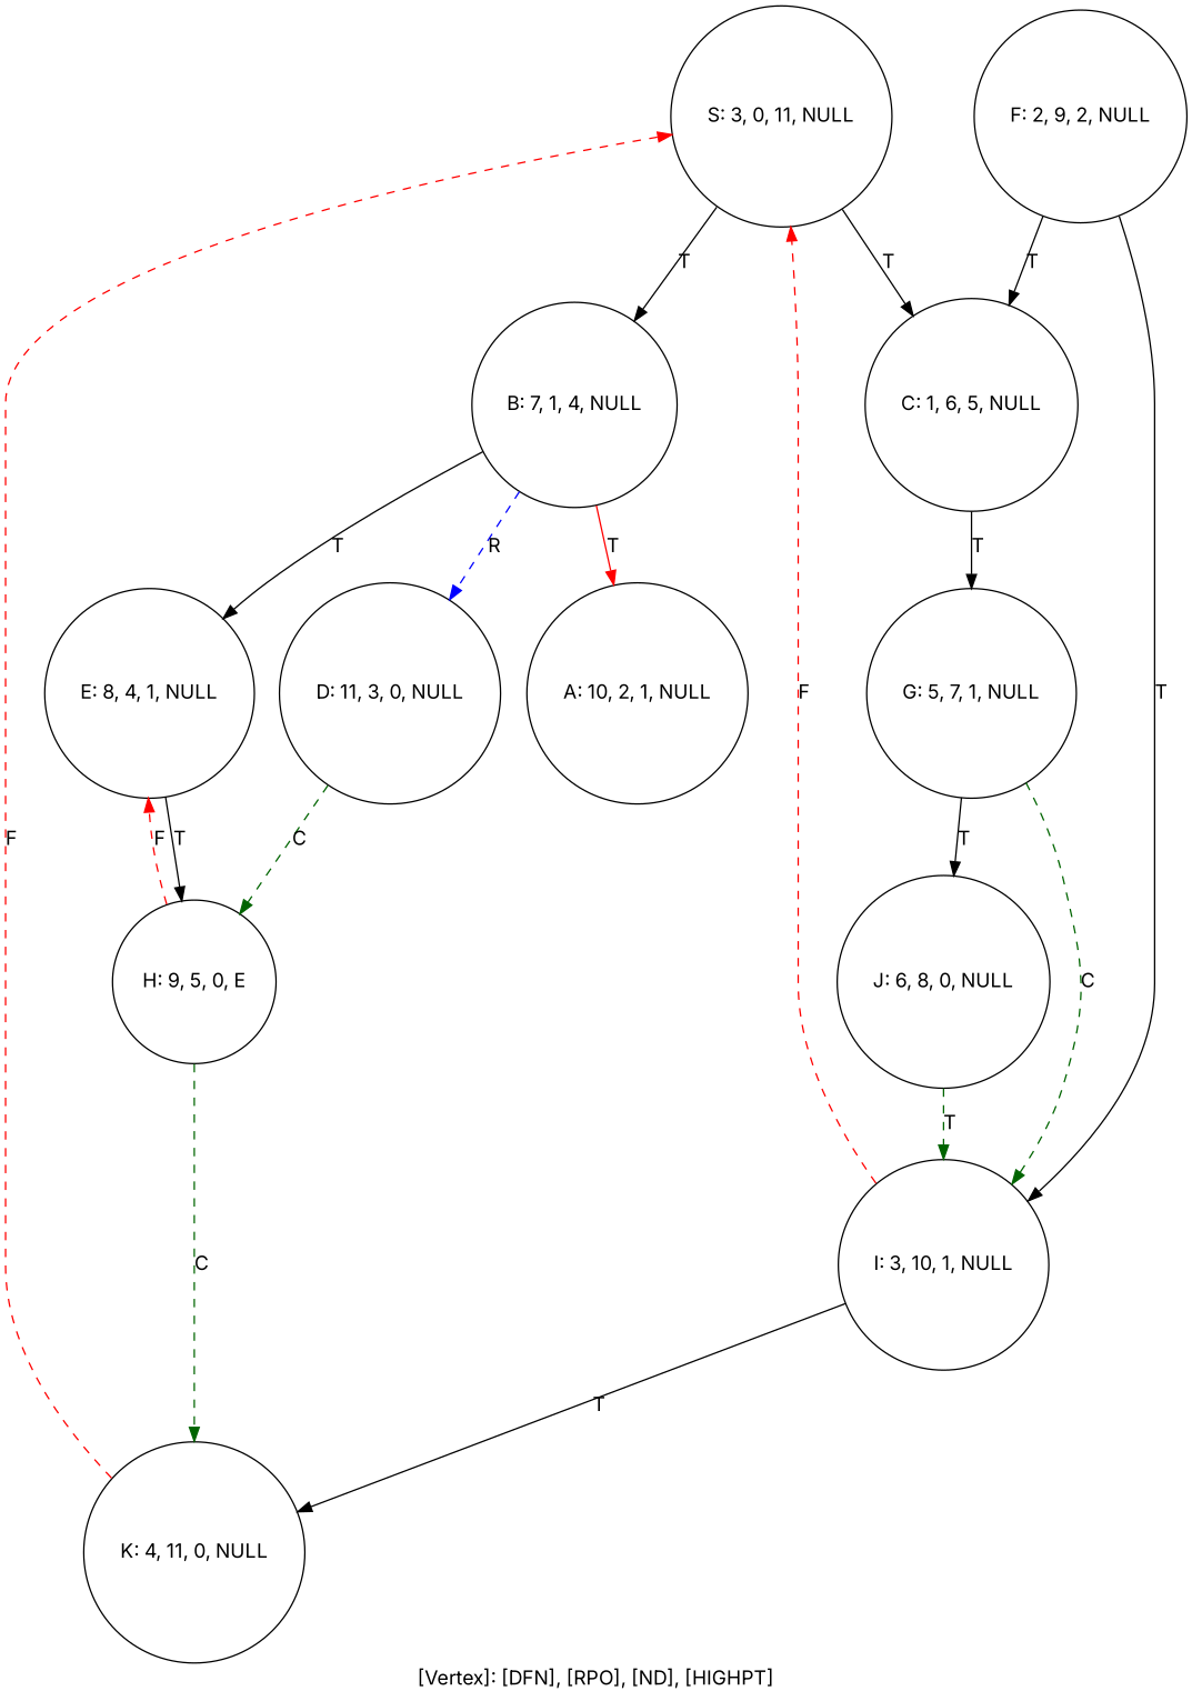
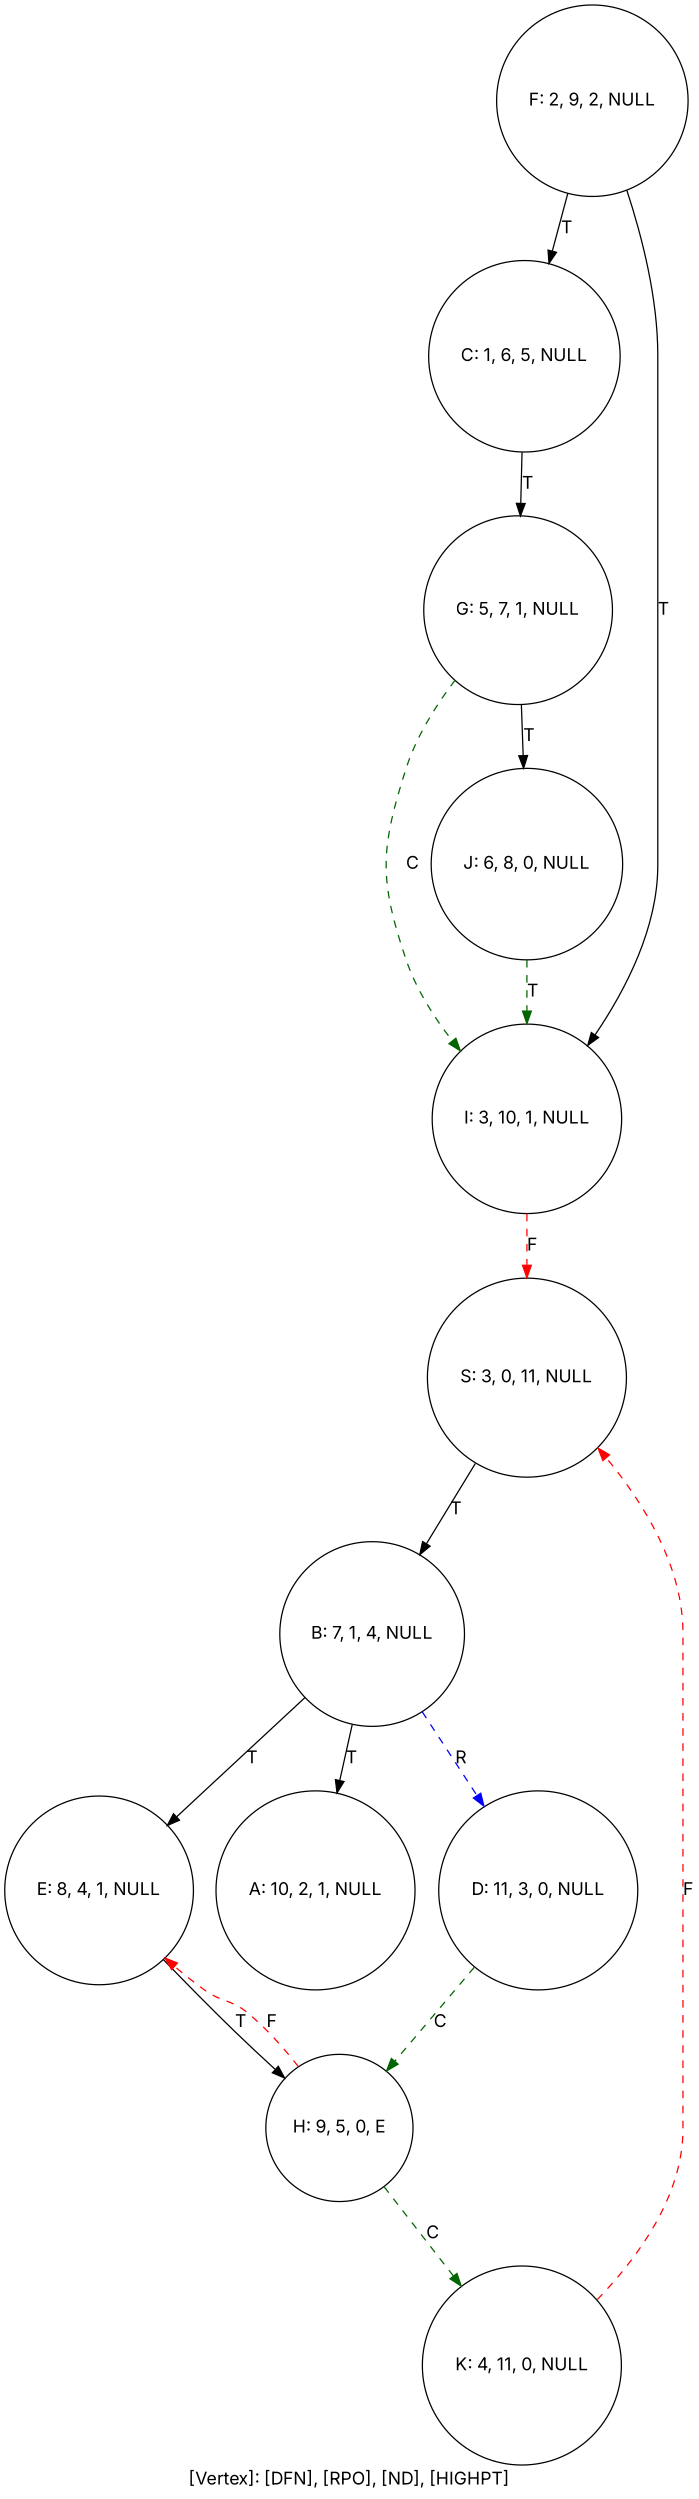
  digraph {
    fontname=Inter
    label="[Vertex]: [DFN], [RPO], [ND], [HIGHPT]"
    node [fontname=Inter shape=circle]
    edge [fontname=Inter]
    n1 [label="S: 3, 0, 11, NULL"]
    n2 [label="C: 1, 6, 5, NULL"]
    n3 [label="B: 7, 1, 4, NULL"]
    n4 [label="G: 5, 7, 1, NULL"]
    n5 [label="E: 8, 4, 1, NULL"]
    n6 [label="A: 10, 2, 1, NULL"]
    n7 [label="D: 11, 3, 0, NULL"]
    n8 [label="F: 2, 9, 2, NULL"]
    n9 [label="I: 3, 10, 1, NULL"]
    n10 [label="J: 6, 8, 0, NULL"]
    n11 [label="H: 9, 5, 0, E"]
    n12 [label="K: 4, 11, 0, NULL"]
-   n1 -> n2 [label=T]
    n1 -> n3 [label=T]
    n2 -> n4 [label=T]
    n3 -> n5 [label=T]
-   n3 -> n6 [label=T color=red]
+   n3 -> n6 [label=T]
    n3 -> n7 [color=blue label=R style=dashed]
    n4 -> n9 [color=darkgreen label=C style=dashed]
    n4 -> n10 [label=T]
    n5 -> n11 [label=T]
    n7 -> n11 [color=darkgreen label=C style=dashed]
    n8 -> n2 [label=T]
    n8 -> n9 [label=T]
    n9 -> n1 [color=red label=F style=dashed]
-   n9 -> n12 [label=T]
    n10 -> n9 [color=darkgreen label=T style=dashed]
    n11 -> n5 [color=red label=F style=dashed]
    n11 -> n12 [color=darkgreen label=C style=dashed]
    n12 -> n1 [color=red label=F style=dashed]
  }
